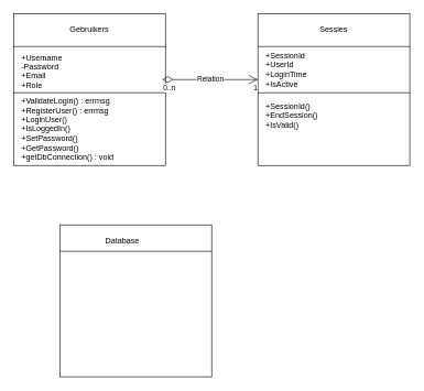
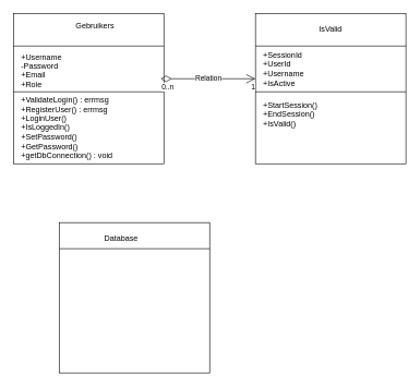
  <mxCell id="0" />
  <mxCell id="1" parent="0" />
  <mxCell id="2" value="" style="whiteSpace=wrap;html=1;aspect=fixed;" parent="1" vertex="1"><mxGeometry x="20" y="20" width="230" height="230" as="geometry" /></mxCell>
  <mxCell id="3" value="" style="endArrow=none;html=1;rounded=0;" parent="1" target="2" edge="1"><mxGeometry width="50" height="50" relative="1" as="geometry"><mxPoint x="20" y="70" as="sourcePoint" /><mxPoint x="70" y="20" as="targetPoint" /><Array as="points"><mxPoint x="250" y="70" /></Array></mxGeometry></mxCell>
- <mxCell id="4" value="Gebruikers" style="text;html=1;align=center;verticalAlign=middle;whiteSpace=wrap;rounded=0;" parent="1" vertex="1"><mxGeometry x="105" y="30" width="60" height="30" as="geometry" /></mxCell>
+ <mxCell id="4" value="Gebruikers" style="text;html=1;align=center;verticalAlign=middle;whiteSpace=wrap;rounded=0;" parent="1" vertex="1"><mxGeometry x="115" y="25" width="60" height="30" as="geometry" /></mxCell>
  <mxCell id="5" value="" style="whiteSpace=wrap;html=1;aspect=fixed;" parent="1" vertex="1"><mxGeometry x="390" y="20" width="230" height="230" as="geometry" /></mxCell>
  <mxCell id="6" value="" style="endArrow=none;html=1;rounded=0;" parent="1" target="5" edge="1"><mxGeometry width="50" height="50" relative="1" as="geometry"><mxPoint x="390" y="70" as="sourcePoint" /><mxPoint x="440" y="20" as="targetPoint" /><Array as="points"><mxPoint x="620" y="70" /></Array></mxGeometry></mxCell>
- <mxCell id="7" value="Sessies" style="text;html=1;align=center;verticalAlign=middle;whiteSpace=wrap;rounded=0;" parent="1" vertex="1"><mxGeometry x="475" y="30" width="60" height="30" as="geometry" /></mxCell>
+ <mxCell id="7" value="IsValid" style="text;html=1;align=center;verticalAlign=middle;whiteSpace=wrap;rounded=0;" parent="1" vertex="1"><mxGeometry x="475" y="30" width="60" height="30" as="geometry" /></mxCell>
  <mxCell id="8" value="+Username&lt;div&gt;-Password&lt;/div&gt;&lt;div&gt;+Email&lt;/div&gt;&lt;div&gt;+Role&lt;/div&gt;&lt;div&gt;&lt;br&gt;&lt;/div&gt;" style="text;html=1;align=left;verticalAlign=middle;whiteSpace=wrap;rounded=0;" parent="1" vertex="1"><mxGeometry x="30" y="100" width="220" height="30" as="geometry" /></mxCell>
  <mxCell id="9" value="" style="endArrow=none;html=1;rounded=0;" parent="1" edge="1"><mxGeometry width="50" height="50" relative="1" as="geometry"><mxPoint x="20" y="140" as="sourcePoint" /><mxPoint x="250" y="140" as="targetPoint" /><Array as="points"><mxPoint x="250" y="140" /></Array></mxGeometry></mxCell>
  <mxCell id="10" value="&lt;div&gt;+ValidateLogin() : errmsg&lt;/div&gt;&lt;div&gt;+RegisterUser() : errmsg&lt;/div&gt;&lt;div&gt;+LoginUser()&lt;/div&gt;&lt;div&gt;+IsLoggedIn()&lt;/div&gt;&lt;div&gt;+SetPassword()&lt;/div&gt;&lt;div&gt;+GetPassword()&lt;br&gt;+getDbConnection() : void&lt;/div&gt;" style="text;html=1;align=left;verticalAlign=middle;whiteSpace=wrap;rounded=0;" parent="1" vertex="1"><mxGeometry x="30" y="180" width="220" height="30" as="geometry" /></mxCell>
- <mxCell id="11" value="&lt;div&gt;+SessionId&lt;/div&gt;&lt;div&gt;+UserId&lt;/div&gt;&lt;div&gt;+LoginTime&lt;/div&gt;&lt;div&gt;+IsActive&lt;/div&gt;" style="text;html=1;align=left;verticalAlign=middle;whiteSpace=wrap;rounded=0;" parent="1" vertex="1"><mxGeometry x="400" y="90" width="220" height="30" as="geometry" /></mxCell>
+ <mxCell id="11" value="&lt;div&gt;+SessionId&lt;/div&gt;&lt;div&gt;+UserId&lt;/div&gt;&lt;div&gt;+Username&lt;/div&gt;&lt;div&gt;+IsActive&lt;/div&gt;" style="text;html=1;align=left;verticalAlign=middle;whiteSpace=wrap;rounded=0;" parent="1" vertex="1"><mxGeometry x="400" y="90" width="220" height="30" as="geometry" /></mxCell>
  <mxCell id="12" value="" style="endArrow=none;html=1;rounded=0;" parent="1" edge="1"><mxGeometry width="50" height="50" relative="1" as="geometry"><mxPoint x="390" y="140" as="sourcePoint" /><mxPoint x="620" y="140" as="targetPoint" /><Array as="points"><mxPoint x="620" y="140" /></Array></mxGeometry></mxCell>
- <mxCell id="13" value="+SessionId()&lt;div&gt;+EndSession()&lt;/div&gt;&lt;div&gt;+IsValid()&lt;/div&gt;" style="text;html=1;align=left;verticalAlign=middle;whiteSpace=wrap;rounded=0;" parent="1" vertex="1"><mxGeometry x="400" y="160" width="220" height="30" as="geometry" /></mxCell>
+ <mxCell id="13" value="+StartSession()&lt;div&gt;+EndSession()&lt;/div&gt;&lt;div&gt;+IsValid()&lt;/div&gt;" style="text;html=1;align=left;verticalAlign=middle;whiteSpace=wrap;rounded=0;" parent="1" vertex="1"><mxGeometry x="400" y="160" width="220" height="30" as="geometry" /></mxCell>
  <mxCell id="14" value="Relation" style="endArrow=open;html=1;endSize=12;startArrow=diamondThin;startSize=14;startFill=0;edgeStyle=orthogonalEdgeStyle;rounded=0;" parent="1" edge="1"><mxGeometry relative="1" as="geometry"><mxPoint x="245" y="120" as="sourcePoint" /><mxPoint x="390" y="120" as="targetPoint" /></mxGeometry></mxCell>
  <mxCell id="15" value="0..n" style="edgeLabel;resizable=0;html=1;align=left;verticalAlign=top;" parent="14" connectable="0" vertex="1"><mxGeometry x="-1" relative="1" as="geometry" /></mxCell>
  <mxCell id="16" value="1" style="edgeLabel;resizable=0;html=1;align=right;verticalAlign=top;" parent="14" connectable="0" vertex="1"><mxGeometry x="1" relative="1" as="geometry" /></mxCell>
  <mxCell id="17" value="" style="whiteSpace=wrap;html=1;aspect=fixed;" vertex="1" parent="1"><mxGeometry x="90" y="340" width="230" height="230" as="geometry" /></mxCell>
  <mxCell id="18" value="" style="endArrow=none;html=1;rounded=0;" edge="1" parent="1"><mxGeometry width="50" height="50" relative="1" as="geometry"><mxPoint x="90" y="380" as="sourcePoint" /><mxPoint x="320" y="380" as="targetPoint" /><Array as="points"><mxPoint x="320" y="380" /></Array></mxGeometry></mxCell>
  <mxCell id="19" value="Database" style="text;html=1;align=center;verticalAlign=middle;whiteSpace=wrap;rounded=0;" vertex="1" parent="1"><mxGeometry x="155" y="350" width="60" height="30" as="geometry" /></mxCell>
